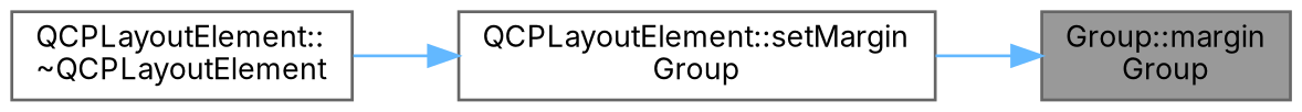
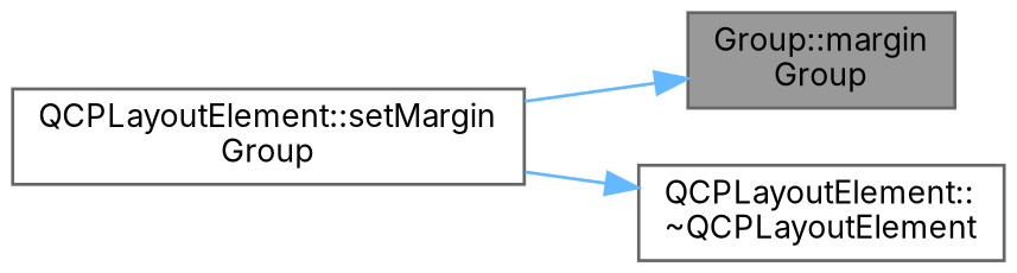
  digraph {
    fontname=Inter
    rankdir=RL
    node [color=grey40 fillcolor=white fontname=Inter fontsize=10 shape=box style=filled]
    edge [color=steelblue1 dir=back fontname=Inter fontsize=10 labelfontname=Helvetica labelfontsize=10 style=solid]
    n1 [color=gray40 fillcolor=grey60 fontcolor=black height=0.2 label="Group::margin\lGroup" width=0.4]
    n2 [height=0.2 label="QCPLayoutElement::setMargin\lGroup" width=0.4]
    n3 [height=0.2 label="QCPLayoutElement::\l~QCPLayoutElement" width=0.4]
    n1 -> n2
-   n2 -> n3
+   n3 -> n2
  }
